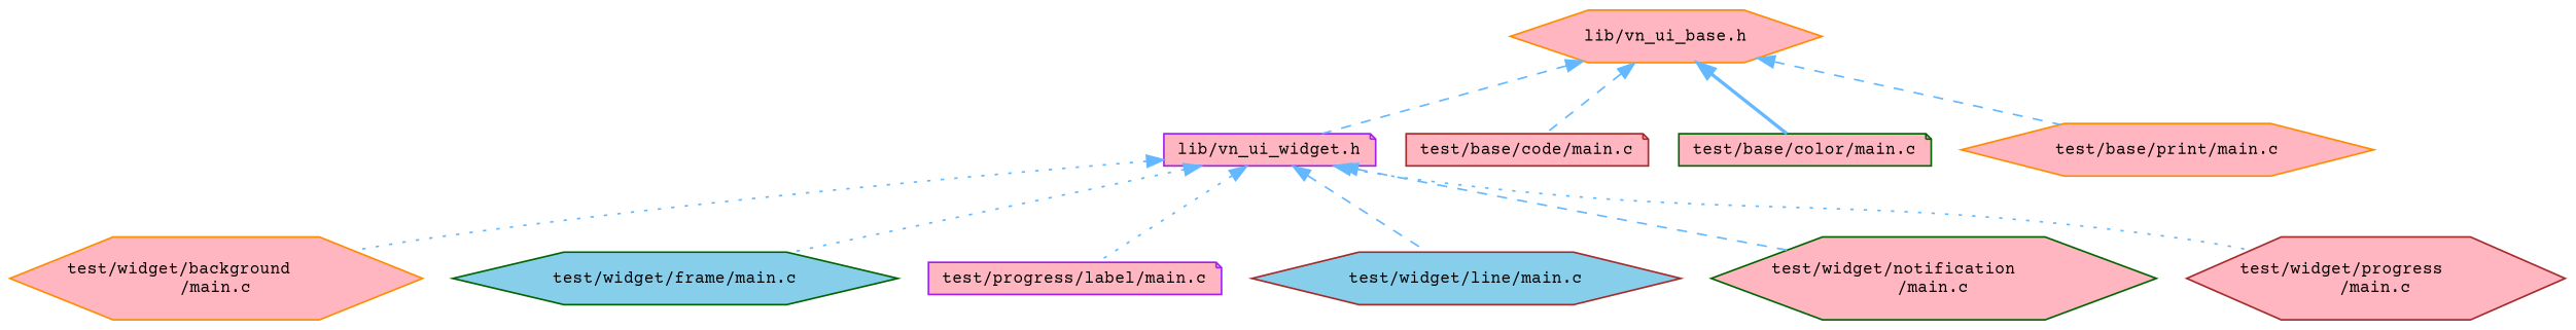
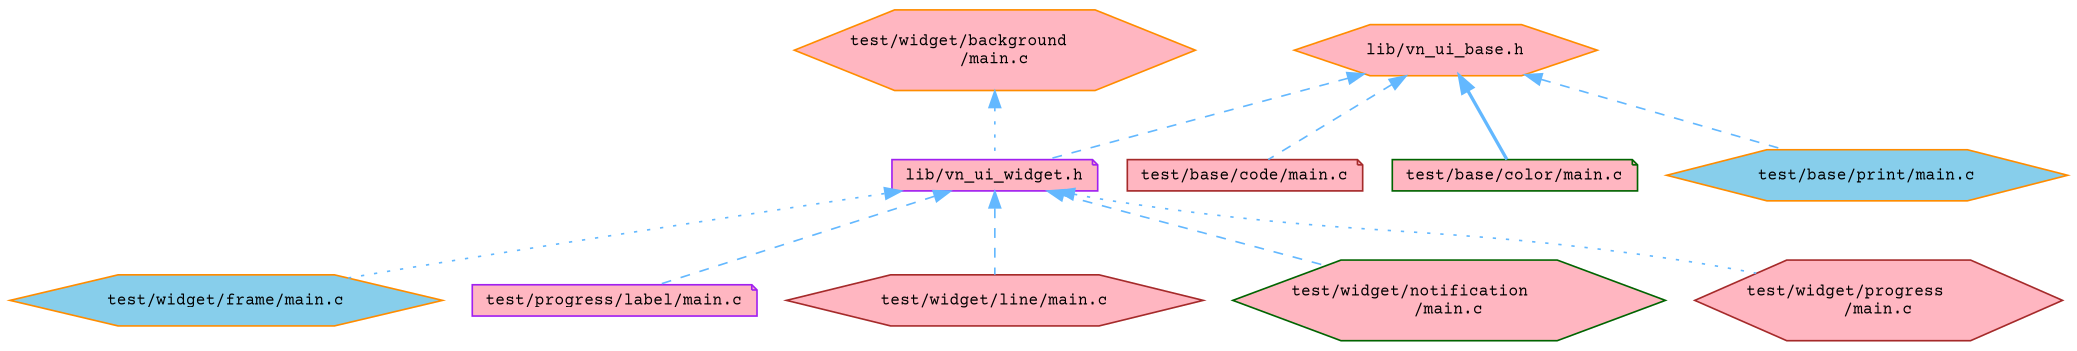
  digraph {
    fontname="Courier Prime"
    node [color=darkorange fillcolor=lightpink fontname="Courier Prime" fontsize=10 shape=hexagon style=filled]
    edge [color=steelblue1 dir=back fontname="Courier Prime" fontsize=10 labelfontname=Helvetica labelfontsize=10 style=dashed]
    n1 [fontcolor=black height=0.2 label="lib/vn_ui_base.h" width=0.4]
    n2 [color=purple height=0.2 label="lib/vn_ui_widget.h" shape=note width=0.4]
    n3 [color=brown height=0.2 label="test/base/code/main.c" shape=note width=0.4]
    n4 [color=darkgreen height=0.2 label="test/base/color/main.c" shape=note width=0.4]
-   n5 [height=0.2 label="test/base/print/main.c" width=0.4]
+   n5 [fillcolor=skyblue height=0.2 label="test/base/print/main.c" width=0.4]
    n6 [height=0.2 label="test/widget/background\l/main.c" width=0.4]
-   n7 [color=darkgreen fillcolor=skyblue height=0.2 label="test/widget/frame/main.c" width=0.4]
+   n7 [fillcolor=skyblue height=0.2 label="test/widget/frame/main.c" width=0.4]
    n8 [color=purple height=0.2 label="test/progress/label/main.c" shape=note width=0.4]
-   n9 [color=brown fillcolor=skyblue height=0.2 label="test/widget/line/main.c" width=0.4]
+   n9 [color=brown height=0.2 label="test/widget/line/main.c" width=0.4]
    n10 [color=darkgreen height=0.2 label="test/widget/notification\l/main.c" width=0.4]
    n11 [color=brown height=0.2 label="test/widget/progress\l/main.c" width=0.4]
    n1 -> n2
    n1 -> n3
    n1 -> n4 [style=bold]
    n1 -> n5
-   n2 -> n6 [style=dotted]
+   n6 -> n2 [style=dotted]
    n2 -> n7 [style=dotted]
-   n2 -> n8 [style=dotted]
+   n2 -> n8
    n2 -> n9
    n2 -> n10
    n2 -> n11 [style=dotted]
  }
